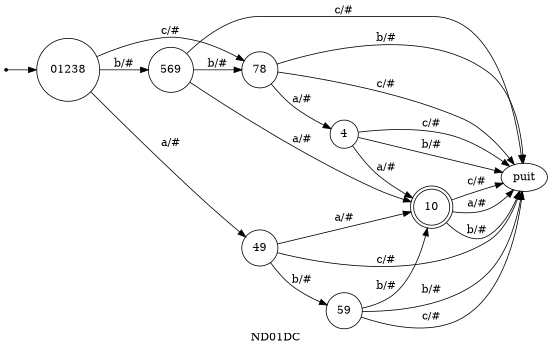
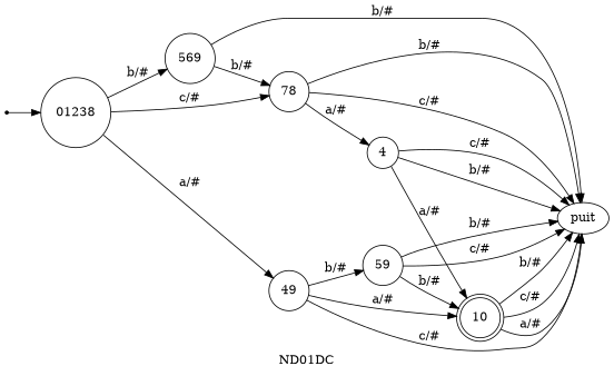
  digraph {
    label=ND01DC
    rankdir=LR
    node [shape=circle]
    init01238 [shape=point]
    01238
    569
    78
    49
    10 [shape=doublecircle]
    puit [shape=""]
    n8 [label=4]
    59
    init01238 -> 01238
    01238 -> 569 [label="b/#"]
    01238 -> 78 [label="c/#"]
    01238 -> 49 [label="a/#"]
    569 -> 78 [label="b/#"]
-   569 -> 10 [label="a/#"]
-   569 -> puit [label="c/#"]
+   569 -> puit [label="b/#"]
    78 -> puit [label="b/#"]
    78 -> puit [label="c/#"]
    78 -> n8 [label="a/#"]
    49 -> 10 [label="a/#"]
    49 -> puit [label="c/#"]
    49 -> 59 [label="b/#"]
    10 -> puit [label="b/#"]
    10 -> puit [label="c/#"]
    10 -> puit [label="a/#"]
    n8 -> 10 [label="a/#"]
    n8 -> puit [label="b/#"]
    n8 -> puit [label="c/#"]
    59 -> 10 [label="b/#"]
    59 -> puit [label="b/#"]
    59 -> puit [label="c/#"]
  }
